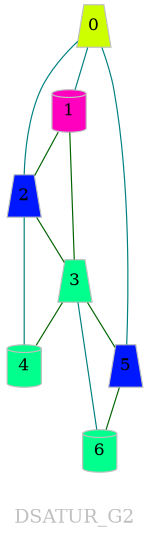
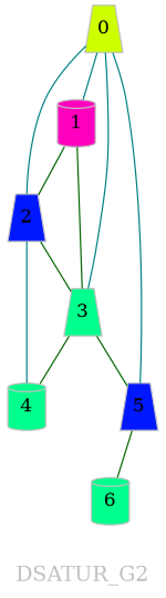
  graph {
    fontcolor=grey
    fontsize=16
    label=DSATUR_G2
    node [color=grey fillcolor="#00ff8c" fixedsize=true fontsize=14 shape=trapezium style=filled]
    edge [arrowsize=0.7 color=darkgreen fontcolor=grey fontsize=12]
    0 [fillcolor="#cdff00" width=0.4]
    1 [fillcolor="#ff00bf" shape=cylinder width=0.4]
    2 [fillcolor="#0018ff" width=0.4]
    3 [width=0.4]
    5 [fillcolor="#0018ff" width=0.4]
    4 [shape=cylinder width=0.4]
    6 [shape=cylinder width=0.4]
    0 -- 1 [color=teal]
    0 -- 2 [color=teal]
-   6 -- 3 [color=teal]
+   0 -- 3 [color=teal]
    0 -- 5 [color=teal]
    1 -- 2
    1 -- 3
    2 -- 3
    2 -- 4 [color=teal]
    3 -- 5
    3 -- 4
    5 -- 6
  }
